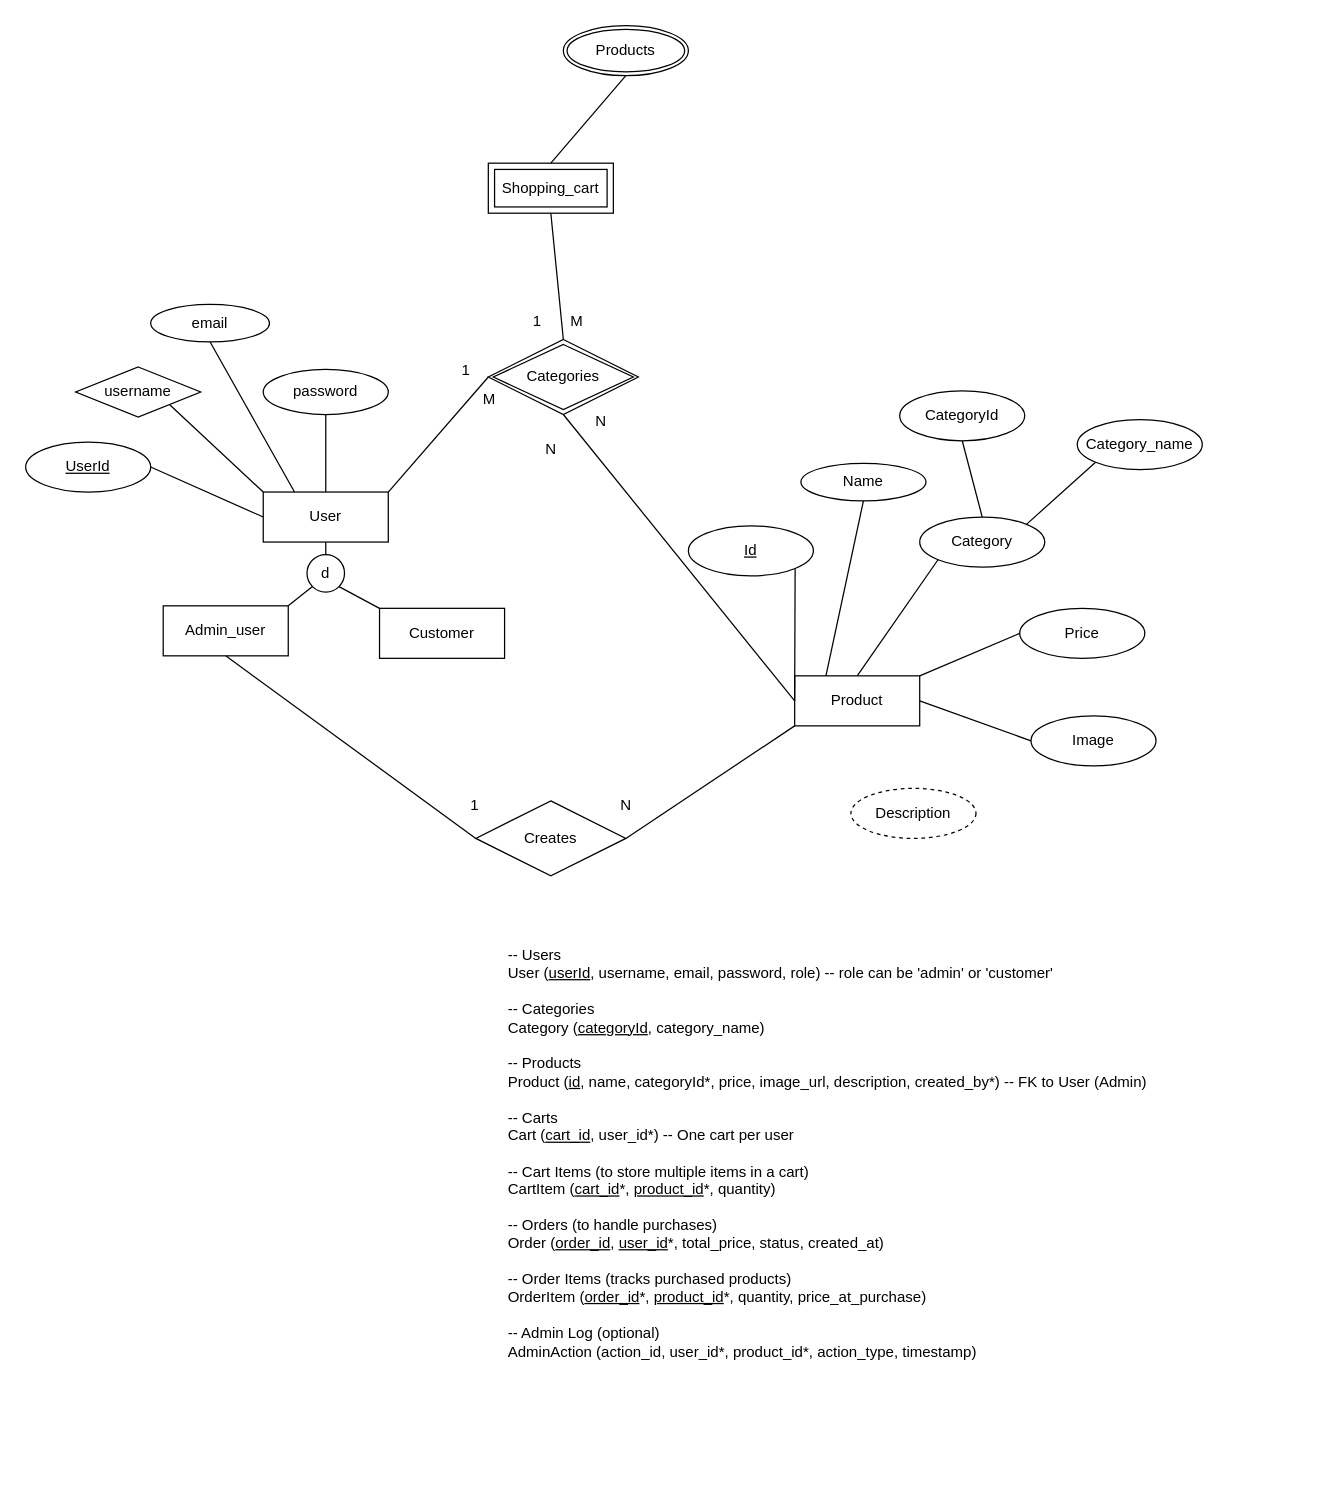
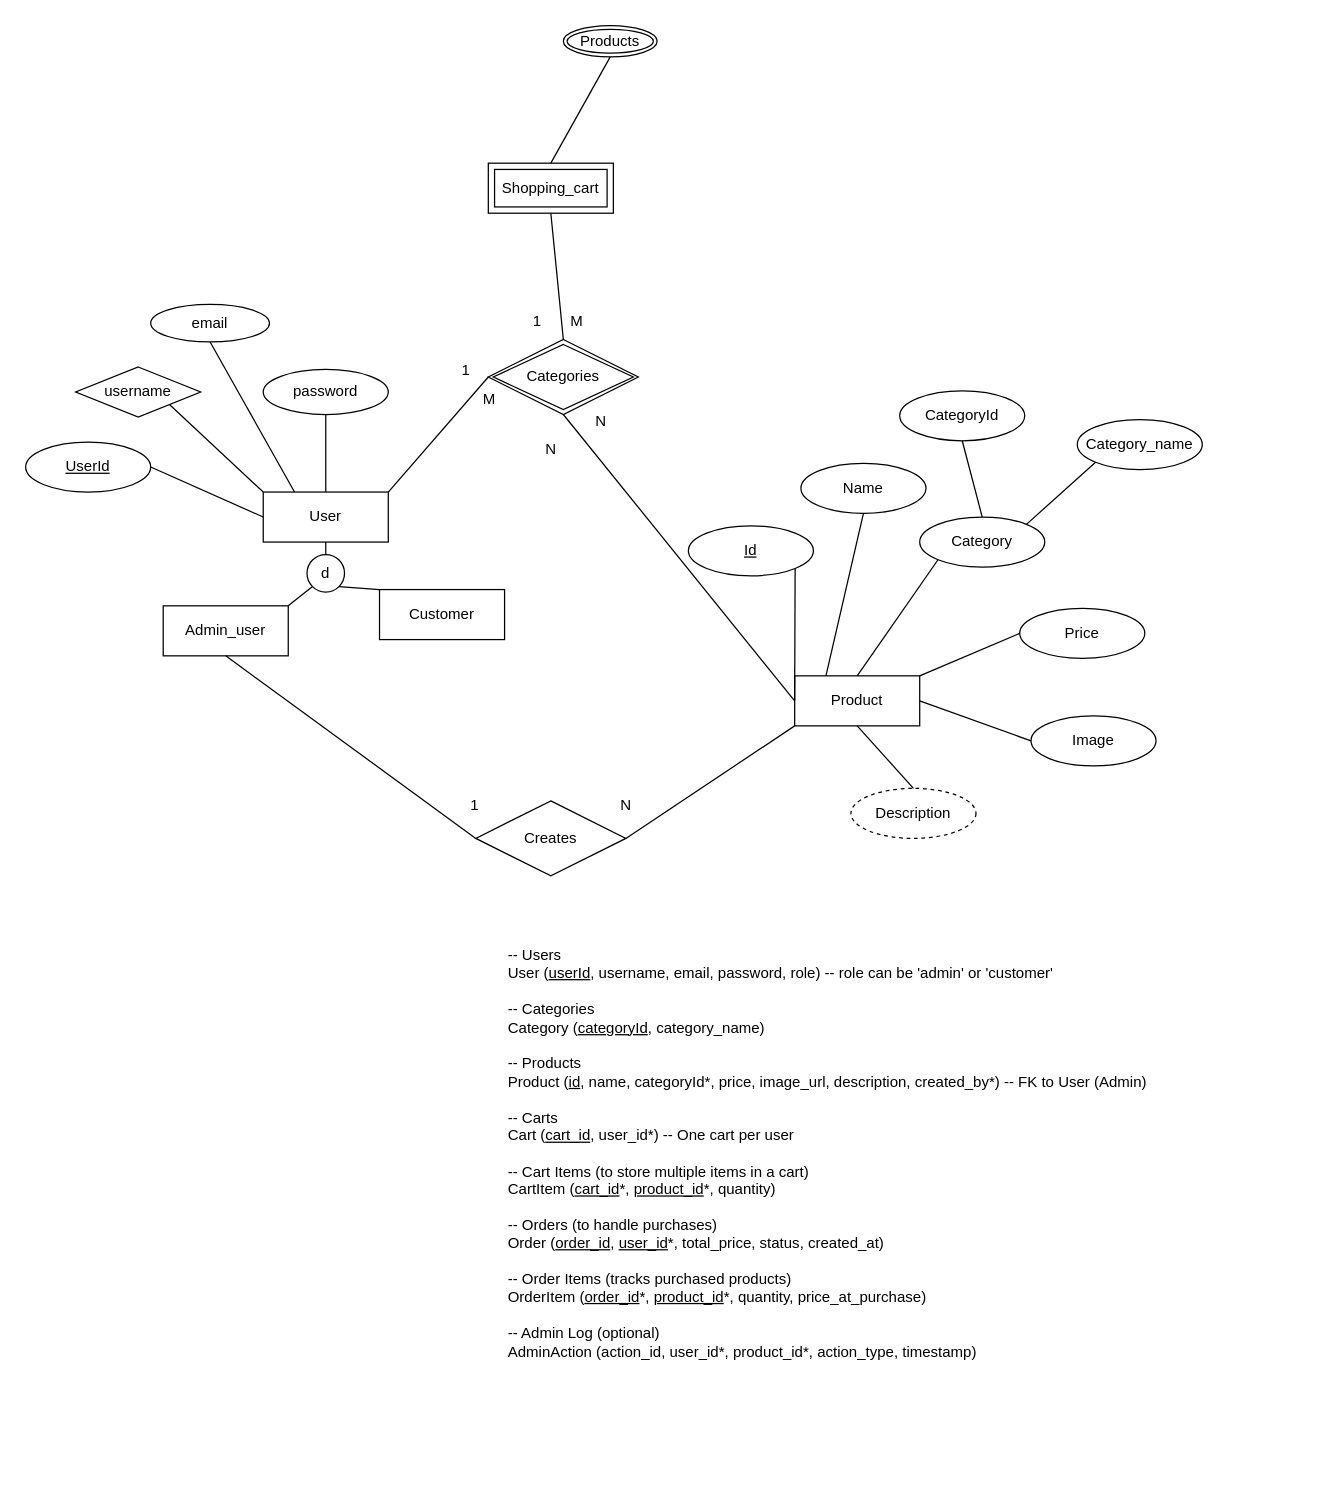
  <mxCell id="0" />
  <mxCell id="1" parent="0" />
  <mxCell id="2" value="Product" style="whiteSpace=wrap;html=1;align=center;" vertex="1" parent="1"><mxGeometry x="635" y="540" width="100" height="40" as="geometry" /></mxCell>
  <mxCell id="3" value="&lt;u&gt;Id&lt;/u&gt;" style="ellipse;whiteSpace=wrap;html=1;align=center;" vertex="1" parent="1"><mxGeometry x="550" y="420" width="100" height="40" as="geometry" /></mxCell>
- <mxCell id="4" value="Name" style="ellipse;whiteSpace=wrap;html=1;align=center;" vertex="1" parent="1"><mxGeometry x="640" y="370" width="100" height="30" as="geometry" /></mxCell>
+ <mxCell id="4" value="Name" style="ellipse;whiteSpace=wrap;html=1;align=center;" vertex="1" parent="1"><mxGeometry x="640" y="370" width="100" height="40" as="geometry" /></mxCell>
  <mxCell id="5" value="Category" style="ellipse;whiteSpace=wrap;html=1;align=center;" vertex="1" parent="1"><mxGeometry x="735" y="413" width="100" height="40" as="geometry" /></mxCell>
  <mxCell id="6" value="Price" style="ellipse;whiteSpace=wrap;html=1;align=center;" vertex="1" parent="1"><mxGeometry x="815" y="486" width="100" height="40" as="geometry" /></mxCell>
  <mxCell id="7" value="CategoryId" style="ellipse;whiteSpace=wrap;html=1;align=center;" vertex="1" parent="1"><mxGeometry x="719" y="312" width="100" height="40" as="geometry" /></mxCell>
  <mxCell id="8" value="Category_name" style="ellipse;whiteSpace=wrap;html=1;align=center;" vertex="1" parent="1"><mxGeometry x="861" y="335" width="100" height="40" as="geometry" /></mxCell>
  <mxCell id="9" value="User" style="whiteSpace=wrap;html=1;align=center;" vertex="1" parent="1"><mxGeometry x="210" y="393" width="100" height="40" as="geometry" /></mxCell>
  <mxCell id="10" value="&lt;u&gt;UserId&lt;/u&gt;" style="ellipse;whiteSpace=wrap;html=1;align=center;" vertex="1" parent="1"><mxGeometry x="20" y="353" width="100" height="40" as="geometry" /></mxCell>
  <mxCell id="11" value="username" style="rhombus;whiteSpace=wrap;html=1;align=center;" vertex="1" parent="1"><mxGeometry x="60" y="293" width="100" height="40" as="geometry" /></mxCell>
  <mxCell id="12" value="email" style="ellipse;whiteSpace=wrap;html=1;align=center;" vertex="1" parent="1"><mxGeometry x="120" y="243" width="95" height="30" as="geometry" /></mxCell>
  <mxCell id="13" value="password" style="ellipse;whiteSpace=wrap;html=1;align=center;" vertex="1" parent="1"><mxGeometry x="210" y="295" width="100" height="36" as="geometry" /></mxCell>
  <mxCell id="14" value="Admin_user" style="whiteSpace=wrap;html=1;align=center;" vertex="1" parent="1"><mxGeometry x="130" y="484" width="100" height="40" as="geometry" /></mxCell>
- <mxCell id="15" value="Customer" style="whiteSpace=wrap;html=1;align=center;" vertex="1" parent="1"><mxGeometry x="303" y="486" width="100" height="40" as="geometry" /></mxCell>
+ <mxCell id="15" value="Customer" style="whiteSpace=wrap;html=1;align=center;" vertex="1" parent="1"><mxGeometry x="303" y="471" width="100" height="40" as="geometry" /></mxCell>
  <mxCell id="16" value="d" style="ellipse;whiteSpace=wrap;html=1;aspect=fixed;" vertex="1" parent="1"><mxGeometry x="245" y="443" width="30" height="30" as="geometry" /></mxCell>
  <mxCell id="17" value="" style="endArrow=none;html=1;rounded=0;exitX=1;exitY=1;exitDx=0;exitDy=0;entryX=0;entryY=0.5;entryDx=0;entryDy=0;" edge="1" parent="1" source="3" target="2"><mxGeometry relative="1" as="geometry"><mxPoint x="600" y="750" as="sourcePoint" /><mxPoint x="760" y="750" as="targetPoint" /></mxGeometry></mxCell>
  <mxCell id="18" value="" style="endArrow=none;html=1;rounded=0;exitX=0.5;exitY=1;exitDx=0;exitDy=0;entryX=0.25;entryY=0;entryDx=0;entryDy=0;" edge="1" parent="1" source="4" target="2"><mxGeometry relative="1" as="geometry"><mxPoint x="585" y="524" as="sourcePoint" /><mxPoint x="645" y="570" as="targetPoint" /></mxGeometry></mxCell>
  <mxCell id="19" value="" style="endArrow=none;html=1;rounded=0;exitX=0;exitY=1;exitDx=0;exitDy=0;entryX=0.5;entryY=0;entryDx=0;entryDy=0;" edge="1" parent="1" source="5" target="2"><mxGeometry relative="1" as="geometry"><mxPoint x="662" y="475" as="sourcePoint" /><mxPoint x="670" y="550" as="targetPoint" /></mxGeometry></mxCell>
  <mxCell id="20" value="" style="endArrow=none;html=1;rounded=0;exitX=0;exitY=0.5;exitDx=0;exitDy=0;entryX=1;entryY=0;entryDx=0;entryDy=0;" edge="1" parent="1" source="6" target="2"><mxGeometry relative="1" as="geometry"><mxPoint x="760" y="457" as="sourcePoint" /><mxPoint x="695" y="550" as="targetPoint" /></mxGeometry></mxCell>
  <mxCell id="21" value="" style="endArrow=none;html=1;rounded=0;exitX=0.5;exitY=1;exitDx=0;exitDy=0;entryX=0.5;entryY=0;entryDx=0;entryDy=0;" edge="1" parent="1" source="7" target="5"><mxGeometry relative="1" as="geometry"><mxPoint x="825" y="516" as="sourcePoint" /><mxPoint x="745" y="550" as="targetPoint" /></mxGeometry></mxCell>
  <mxCell id="22" value="" style="endArrow=none;html=1;rounded=0;exitX=0;exitY=1;exitDx=0;exitDy=0;entryX=1;entryY=0;entryDx=0;entryDy=0;" edge="1" parent="1" source="8" target="5"><mxGeometry relative="1" as="geometry"><mxPoint x="779" y="362" as="sourcePoint" /><mxPoint x="795" y="423" as="targetPoint" /></mxGeometry></mxCell>
  <mxCell id="23" value="" style="endArrow=none;html=1;rounded=0;exitX=0.5;exitY=1;exitDx=0;exitDy=0;entryX=0.25;entryY=0;entryDx=0;entryDy=0;" edge="1" parent="1" source="12" target="9"><mxGeometry relative="1" as="geometry"><mxPoint x="200" y="293" as="sourcePoint" /><mxPoint x="510" y="253" as="targetPoint" /></mxGeometry></mxCell>
  <mxCell id="24" value="" style="endArrow=none;html=1;rounded=0;exitX=0.5;exitY=1;exitDx=0;exitDy=0;entryX=0.5;entryY=0;entryDx=0;entryDy=0;" edge="1" parent="1" source="13" target="9"><mxGeometry relative="1" as="geometry"><mxPoint x="178" y="283" as="sourcePoint" /><mxPoint x="245" y="403" as="targetPoint" /></mxGeometry></mxCell>
  <mxCell id="25" value="" style="endArrow=none;html=1;rounded=0;exitX=1;exitY=1;exitDx=0;exitDy=0;entryX=0;entryY=0;entryDx=0;entryDy=0;" edge="1" parent="1" source="11" target="9"><mxGeometry relative="1" as="geometry"><mxPoint x="270" y="341" as="sourcePoint" /><mxPoint x="270" y="403" as="targetPoint" /></mxGeometry></mxCell>
  <mxCell id="26" value="" style="endArrow=none;html=1;rounded=0;exitX=1;exitY=0.5;exitDx=0;exitDy=0;entryX=0;entryY=0.5;entryDx=0;entryDy=0;" edge="1" parent="1" source="10" target="9"><mxGeometry relative="1" as="geometry"><mxPoint x="155" y="337" as="sourcePoint" /><mxPoint x="220" y="403" as="targetPoint" /></mxGeometry></mxCell>
  <mxCell id="27" value="" style="endArrow=none;html=1;rounded=0;exitX=0.5;exitY=0;exitDx=0;exitDy=0;entryX=0.5;entryY=1;entryDx=0;entryDy=0;" edge="1" parent="1" source="16" target="9"><mxGeometry relative="1" as="geometry"><mxPoint x="165" y="347" as="sourcePoint" /><mxPoint x="230" y="413" as="targetPoint" /></mxGeometry></mxCell>
  <mxCell id="28" value="" style="endArrow=none;html=1;rounded=0;exitX=1;exitY=0;exitDx=0;exitDy=0;entryX=0;entryY=1;entryDx=0;entryDy=0;" edge="1" parent="1" source="14" target="16"><mxGeometry relative="1" as="geometry"><mxPoint x="175" y="357" as="sourcePoint" /><mxPoint x="240" y="423" as="targetPoint" /></mxGeometry></mxCell>
  <mxCell id="29" value="" style="endArrow=none;html=1;rounded=0;exitX=0;exitY=0;exitDx=0;exitDy=0;entryX=1;entryY=1;entryDx=0;entryDy=0;" edge="1" parent="1" source="15" target="16"><mxGeometry relative="1" as="geometry"><mxPoint x="185" y="367" as="sourcePoint" /><mxPoint x="250" y="433" as="targetPoint" /></mxGeometry></mxCell>
  <mxCell id="30" value="Creates" style="shape=rhombus;perimeter=rhombusPerimeter;whiteSpace=wrap;html=1;align=center;" vertex="1" parent="1"><mxGeometry x="380" y="640" width="120" height="60" as="geometry" /></mxCell>
  <mxCell id="31" value="N" style="text;strokeColor=none;fillColor=none;spacingLeft=4;spacingRight=4;overflow=hidden;rotatable=0;points=[[0,0.5],[1,0.5]];portConstraint=eastwest;fontSize=12;whiteSpace=wrap;html=1;" vertex="1" parent="1"><mxGeometry x="490" y="630" width="40" height="30" as="geometry" /></mxCell>
  <mxCell id="32" value="" style="endArrow=none;html=1;rounded=0;exitX=1;exitY=0.5;exitDx=0;exitDy=0;entryX=0;entryY=1;entryDx=0;entryDy=0;" edge="1" parent="1" source="30" target="2"><mxGeometry relative="1" as="geometry"><mxPoint x="600" y="550" as="sourcePoint" /><mxPoint x="760" y="550" as="targetPoint" /></mxGeometry></mxCell>
  <mxCell id="33" value="" style="endArrow=none;html=1;rounded=0;exitX=0;exitY=0.5;exitDx=0;exitDy=0;entryX=0.5;entryY=1;entryDx=0;entryDy=0;" edge="1" parent="1" source="30" target="14"><mxGeometry relative="1" as="geometry"><mxPoint x="510" y="680" as="sourcePoint" /><mxPoint x="645" y="590" as="targetPoint" /></mxGeometry></mxCell>
  <mxCell id="34" value="1" style="text;strokeColor=none;fillColor=none;spacingLeft=4;spacingRight=4;overflow=hidden;rotatable=0;points=[[0,0.5],[1,0.5]];portConstraint=eastwest;fontSize=12;whiteSpace=wrap;html=1;" vertex="1" parent="1"><mxGeometry x="370" y="630" width="40" height="30" as="geometry" /></mxCell>
  <mxCell id="35" value="Shopping_cart" style="shape=ext;margin=3;double=1;whiteSpace=wrap;html=1;align=center;" vertex="1" parent="1"><mxGeometry x="390" y="130" width="100" height="40" as="geometry" /></mxCell>
  <mxCell id="36" value="Categories" style="shape=rhombus;double=1;perimeter=rhombusPerimeter;whiteSpace=wrap;html=1;align=center;" vertex="1" parent="1"><mxGeometry x="390" y="271" width="120" height="60" as="geometry" /></mxCell>
  <mxCell id="37" value="" style="endArrow=none;html=1;rounded=0;exitX=1;exitY=0;exitDx=0;exitDy=0;entryX=0;entryY=0.5;entryDx=0;entryDy=0;" edge="1" parent="1" source="9" target="36"><mxGeometry relative="1" as="geometry"><mxPoint x="600" as="sourcePoint" y="350" /><mxPoint x="760" as="targetPoint" y="350" /></mxGeometry></mxCell>
  <mxCell id="38" value="" style="endArrow=none;html=1;rounded=0;exitX=0;exitY=0.5;exitDx=0;exitDy=0;entryX=0.5;entryY=1;entryDx=0;entryDy=0;" edge="1" parent="1" source="2" target="36"><mxGeometry relative="1" as="geometry"><mxPoint x="320" y="403" as="sourcePoint" /><mxPoint x="400" y="311" as="targetPoint" /></mxGeometry></mxCell>
  <mxCell id="39" value="" style="endArrow=none;html=1;rounded=0;exitX=0.5;exitY=0;exitDx=0;exitDy=0;entryX=0.5;entryY=1;entryDx=0;entryDy=0;" edge="1" parent="1" source="36" target="35"><mxGeometry relative="1" as="geometry"><mxPoint x="645" y="570" as="sourcePoint" /><mxPoint x="460" y="341" as="targetPoint" /></mxGeometry></mxCell>
- <mxCell id="40" value="Products" style="ellipse;shape=doubleEllipse;margin=3;whiteSpace=wrap;html=1;align=center;" vertex="1" parent="1"><mxGeometry x="450" y="20" width="100" height="40" as="geometry" /></mxCell>
+ <mxCell id="40" value="Products" style="ellipse;shape=doubleEllipse;margin=3;whiteSpace=wrap;html=1;align=center;" vertex="1" parent="1"><mxGeometry x="450" y="20" width="75" height="25" as="geometry" /></mxCell>
  <mxCell id="41" value="" style="endArrow=none;html=1;rounded=0;exitX=0.5;exitY=0;exitDx=0;exitDy=0;entryX=0.5;entryY=1;entryDx=0;entryDy=0;" edge="1" parent="1" source="35" target="40"><mxGeometry relative="1" as="geometry"><mxPoint x="460" y="281" as="sourcePoint" /><mxPoint x="450" y="180" as="targetPoint" /></mxGeometry></mxCell>
  <mxCell id="42" value="Image" style="ellipse;whiteSpace=wrap;html=1;align=center;" vertex="1" parent="1"><mxGeometry x="824" y="572" width="100" height="40" as="geometry" /></mxCell>
  <mxCell id="43" value="" style="endArrow=none;html=1;rounded=0;exitX=0;exitY=0.5;exitDx=0;exitDy=0;entryX=1;entryY=0.5;entryDx=0;entryDy=0;" edge="1" source="42" parent="1" target="2"><mxGeometry relative="1" as="geometry"><mxPoint x="769" y="543" as="sourcePoint" /><mxPoint x="744" y="626" as="targetPoint" /></mxGeometry></mxCell>
  <mxCell id="44" value="N" style="text;strokeColor=none;fillColor=none;spacingLeft=4;spacingRight=4;overflow=hidden;rotatable=0;points=[[0,0.5],[1,0.5]];portConstraint=eastwest;fontSize=12;whiteSpace=wrap;html=1;" vertex="1" parent="1"><mxGeometry x="470" y="323" width="40" height="30" as="geometry" /></mxCell>
  <mxCell id="45" value="M" style="text;strokeColor=none;fillColor=none;spacingLeft=4;spacingRight=4;overflow=hidden;rotatable=0;points=[[0,0.5],[1,0.5]];portConstraint=eastwest;fontSize=12;whiteSpace=wrap;html=1;" vertex="1" parent="1"><mxGeometry x="450" y="243" width="40" height="30" as="geometry" /></mxCell>
  <mxCell id="46" value="N" style="text;strokeColor=none;fillColor=none;spacingLeft=4;spacingRight=4;overflow=hidden;rotatable=0;points=[[0,0.5],[1,0.5]];portConstraint=eastwest;fontSize=12;whiteSpace=wrap;html=1;" vertex="1" parent="1"><mxGeometry x="430" y="345" width="40" height="30" as="geometry" /></mxCell>
  <mxCell id="47" value="M" style="text;strokeColor=none;fillColor=none;spacingLeft=4;spacingRight=4;overflow=hidden;rotatable=0;points=[[0,0.5],[1,0.5]];portConstraint=eastwest;fontSize=12;whiteSpace=wrap;html=1;" vertex="1" parent="1"><mxGeometry x="380" y="305" width="40" height="30" as="geometry" /></mxCell>
  <mxCell id="48" value="1" style="text;strokeColor=none;fillColor=none;spacingLeft=4;spacingRight=4;overflow=hidden;rotatable=0;points=[[0,0.5],[1,0.5]];portConstraint=eastwest;fontSize=12;whiteSpace=wrap;html=1;" vertex="1" parent="1"><mxGeometry x="420" y="243" width="40" height="30" as="geometry" /></mxCell>
  <mxCell id="49" value="1" style="text;strokeColor=none;fillColor=none;spacingLeft=4;spacingRight=4;overflow=hidden;rotatable=0;points=[[0,0.5],[1,0.5]];portConstraint=eastwest;fontSize=12;whiteSpace=wrap;html=1;" vertex="1" parent="1"><mxGeometry x="363" y="282" width="40" height="30" as="geometry" /></mxCell>
  <mxCell id="50" value="Description" style="ellipse;whiteSpace=wrap;html=1;align=center;dashed=1;" vertex="1" parent="1"><mxGeometry x="680" y="630" width="100" height="40" as="geometry" /></mxCell>
+ <mxCell id="51" value="" style="endArrow=none;html=1;rounded=0;exitX=0.5;exitY=0;exitDx=0;exitDy=0;entryX=0.5;entryY=1;entryDx=0;entryDy=0;" edge="1" parent="1" source="50" target="2"><mxGeometry relative="1" as="geometry"><mxPoint x="834" y="602" as="sourcePoint" /><mxPoint x="745" y="570" as="targetPoint" /></mxGeometry></mxCell>
  <mxCell id="52" value="&lt;div&gt;&lt;div&gt;-- Users&lt;/div&gt;&lt;div&gt;User (&lt;u&gt;userId&lt;/u&gt;, username, email, password, role) -- role can be 'admin' or 'customer'&lt;/div&gt;&lt;div&gt;&lt;br&gt;&lt;/div&gt;&lt;div&gt;-- Categories&lt;/div&gt;&lt;div&gt;Category (&lt;u&gt;categoryId&lt;/u&gt;, category_name)&lt;/div&gt;&lt;div&gt;&lt;br&gt;&lt;/div&gt;&lt;div&gt;-- Products&lt;/div&gt;&lt;div&gt;Product (&lt;u&gt;id&lt;/u&gt;, name, categoryId*, price, image_url, description, created_by*) -- FK to User (Admin)&lt;/div&gt;&lt;div&gt;&lt;br&gt;&lt;/div&gt;&lt;div&gt;-- Carts&lt;/div&gt;&lt;div&gt;Cart (&lt;u&gt;cart_id&lt;/u&gt;, user_id*) -- One cart per user&lt;/div&gt;&lt;div&gt;&lt;br&gt;&lt;/div&gt;&lt;div&gt;-- Cart Items (to store multiple items in a cart)&lt;/div&gt;&lt;div&gt;CartItem (&lt;u&gt;cart_id&lt;/u&gt;*, &lt;u&gt;product_id&lt;/u&gt;*, quantity)&lt;/div&gt;&lt;div&gt;&lt;br&gt;&lt;/div&gt;&lt;div&gt;-- Orders (to handle purchases)&lt;/div&gt;&lt;div&gt;Order (&lt;u&gt;order_id&lt;/u&gt;, &lt;u&gt;user_id&lt;/u&gt;*, total_price, status, created_at)&lt;/div&gt;&lt;div&gt;&lt;br&gt;&lt;/div&gt;&lt;div&gt;-- Order Items (tracks purchased products)&lt;/div&gt;&lt;div&gt;OrderItem (&lt;u&gt;order_id&lt;/u&gt;*, &lt;u&gt;product_id&lt;/u&gt;*, quantity, price_at_purchase)&lt;/div&gt;&lt;div&gt;&lt;br&gt;&lt;/div&gt;&lt;div&gt;-- Admin Log (optional)&lt;/div&gt;&lt;div&gt;AdminAction (action_id, user_id*, product_id*, action_type, timestamp)&lt;/div&gt;&lt;/div&gt;&lt;div&gt;&lt;br&gt;&lt;/div&gt;" style="text;strokeColor=none;fillColor=none;spacingLeft=4;spacingRight=4;overflow=hidden;rotatable=0;points=[[0,0.5],[1,0.5]];portConstraint=eastwest;fontSize=12;whiteSpace=wrap;html=1;" vertex="1" parent="1"><mxGeometry x="400" y="750" width="640" height="430" as="geometry" /></mxCell>
